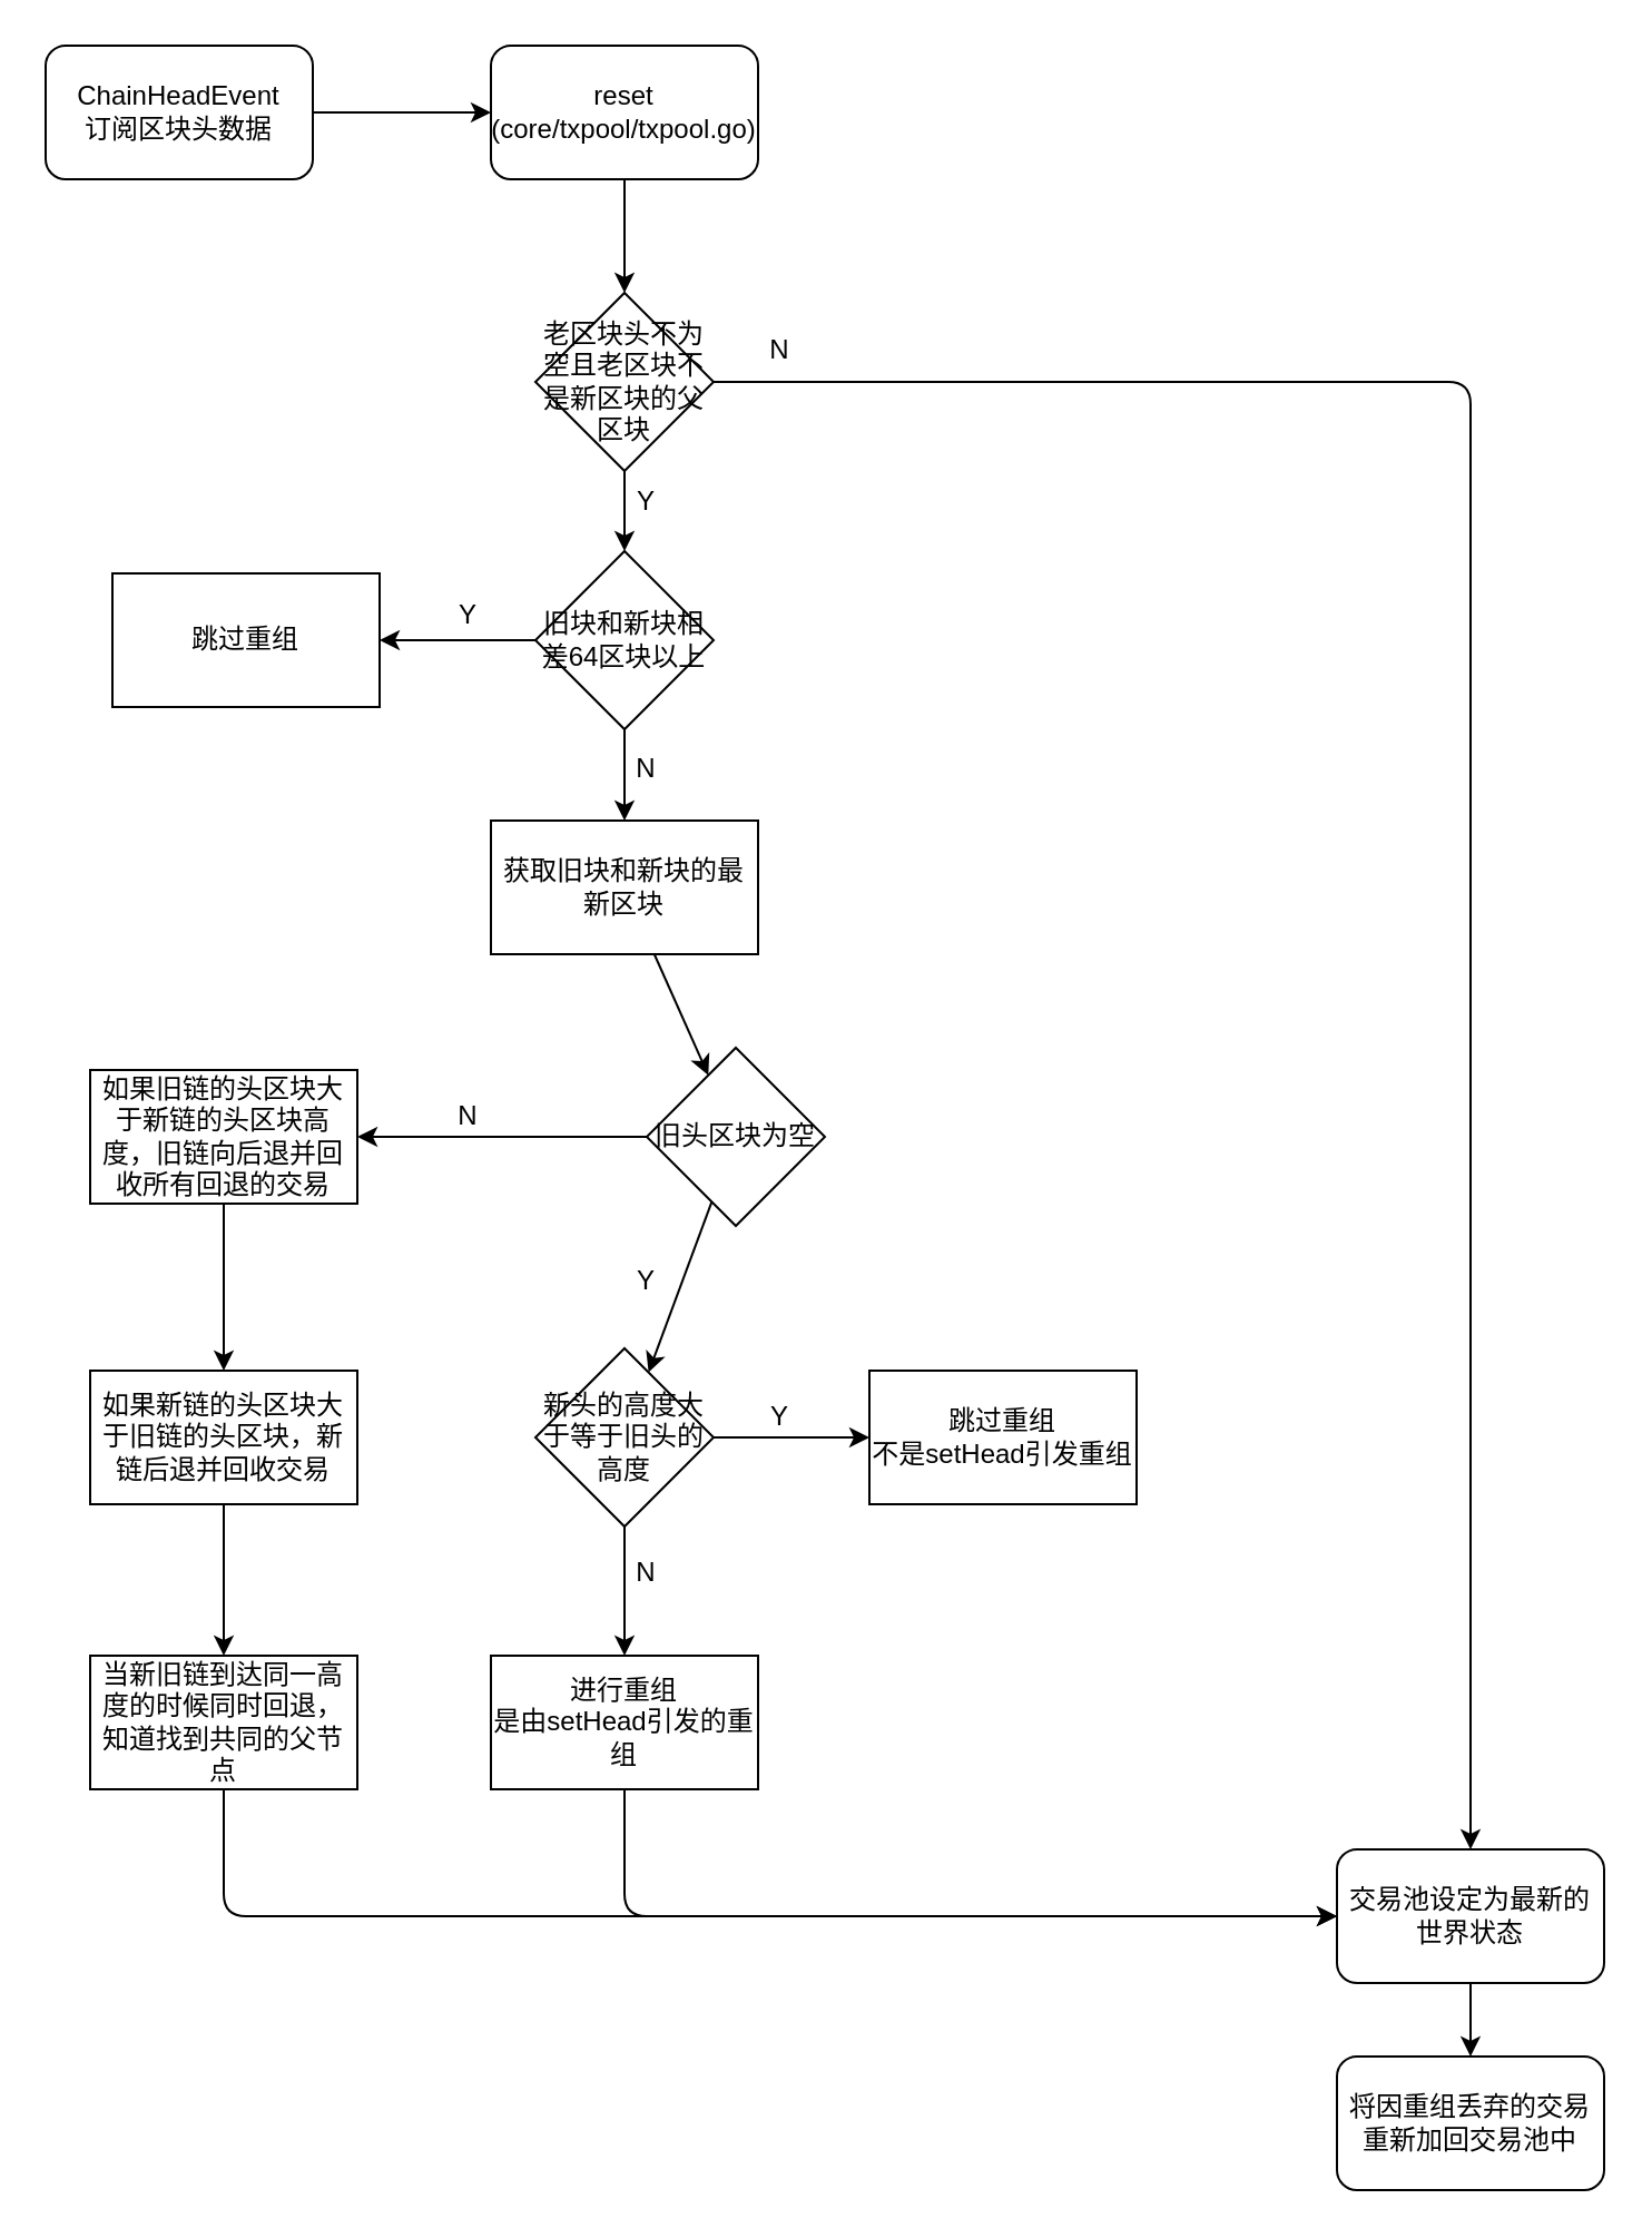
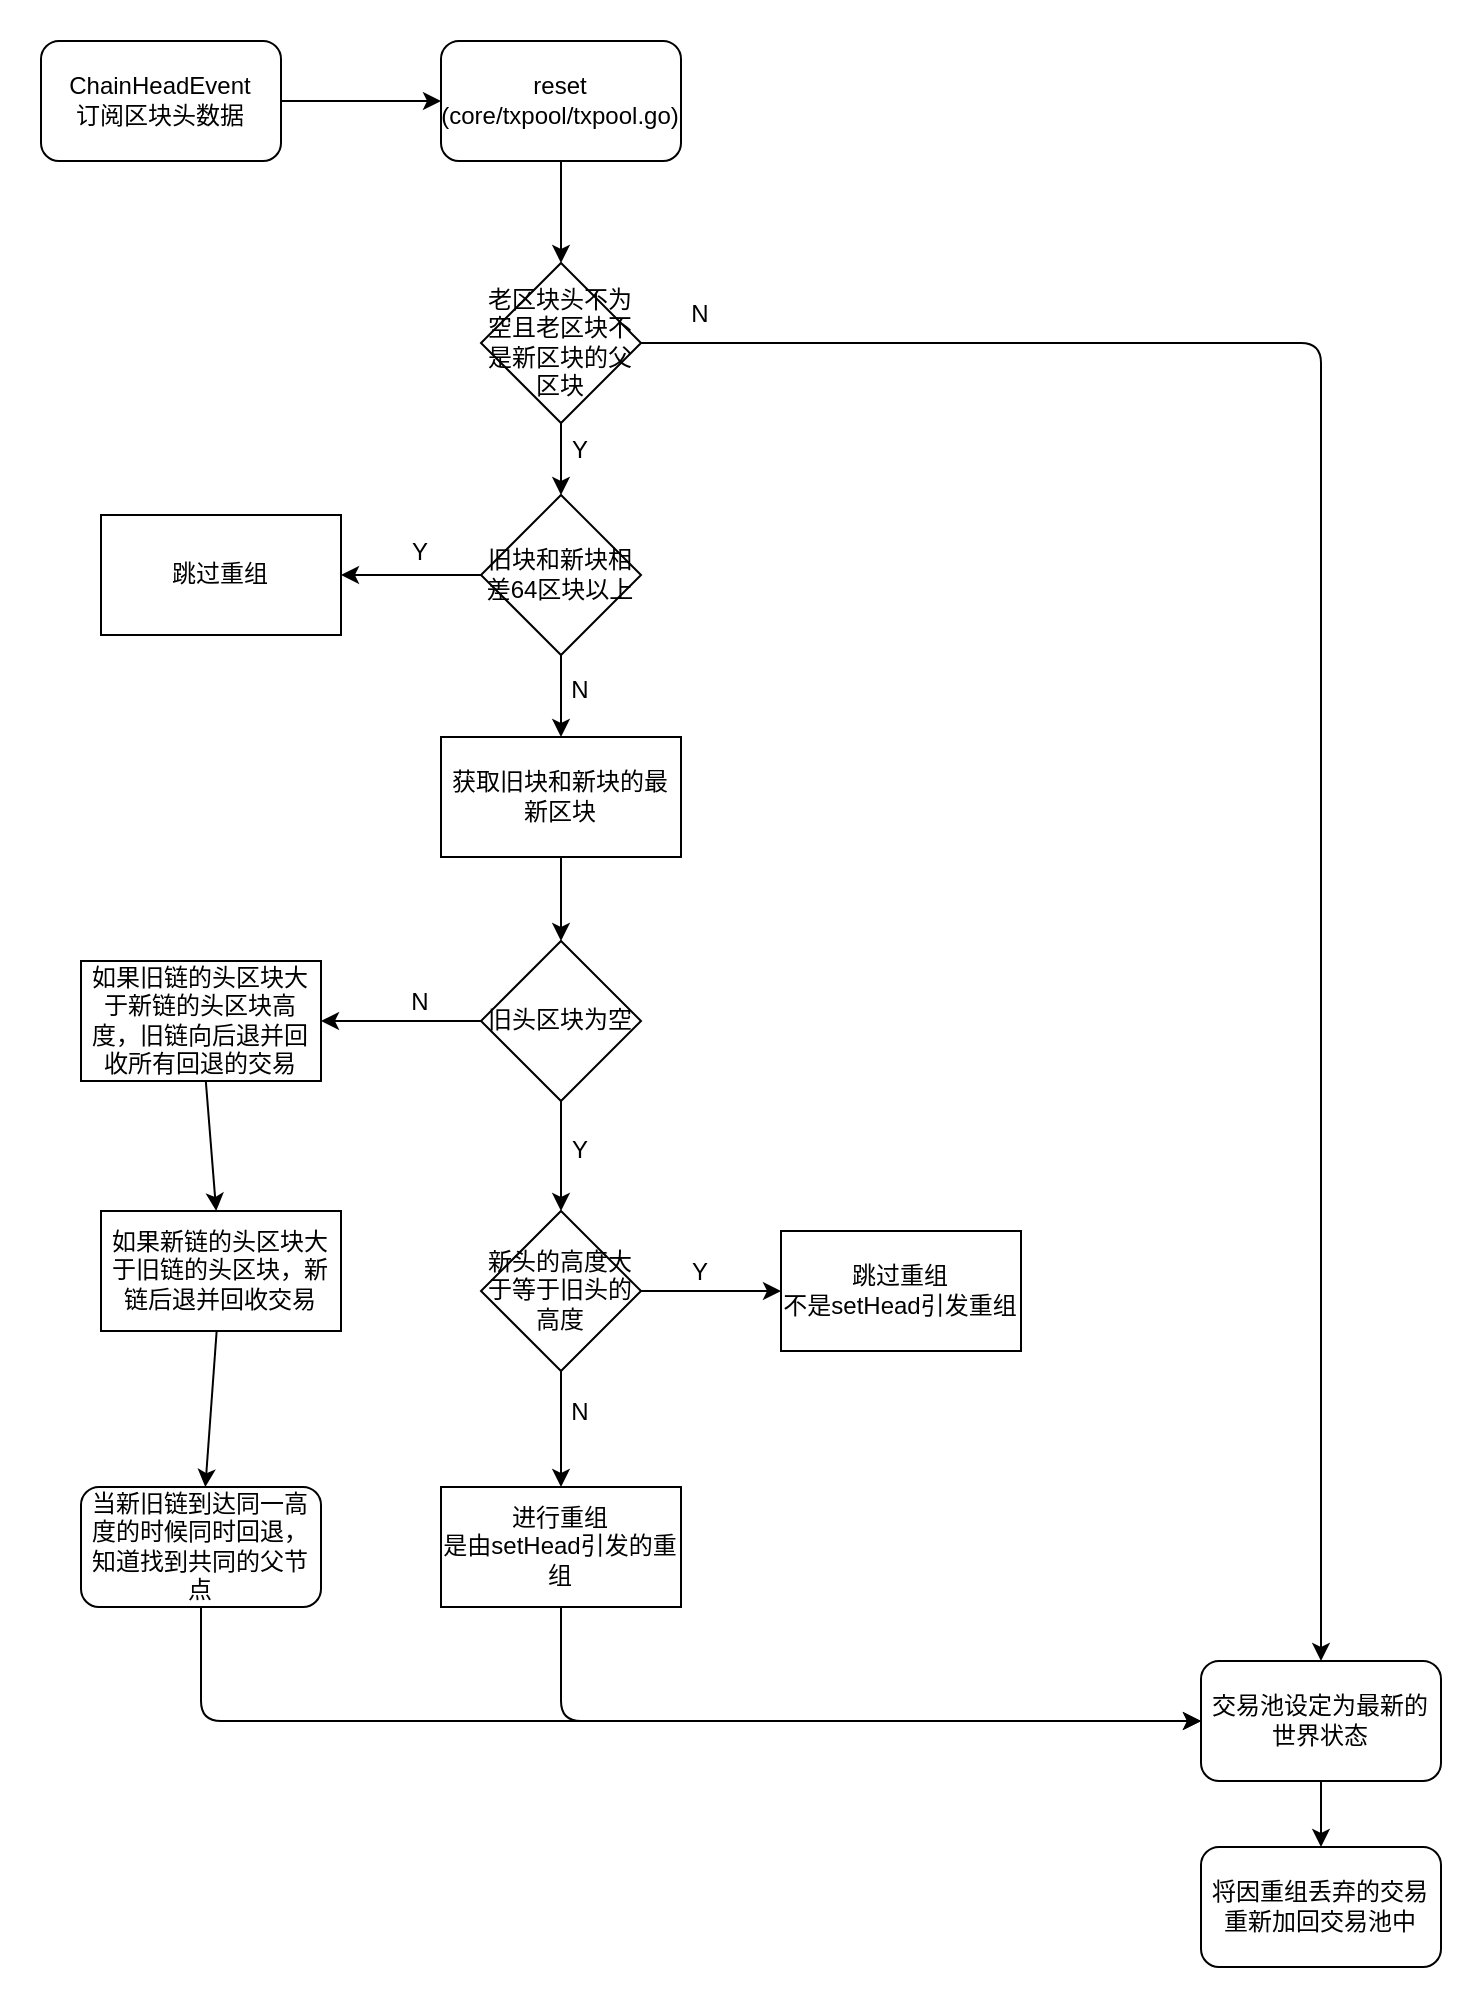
  <mxCell id="0" />
  <mxCell id="1" parent="0" />
  <mxCell id="2" value="" style="edgeStyle=none;html=1;" parent="1" source="3" target="5" edge="1"><mxGeometry relative="1" as="geometry" /></mxCell>
  <mxCell id="3" value="ChainHeadEvent&lt;br&gt;订阅区块头数据" style="rounded=1;whiteSpace=wrap;html=1;" parent="1" vertex="1"><mxGeometry x="20" y="20" width="120" height="60" as="geometry" /></mxCell>
  <mxCell id="4" value="" style="edgeStyle=none;html=1;entryX=0.5;entryY=0;entryDx=0;entryDy=0;" parent="1" source="5" target="11" edge="1"><mxGeometry relative="1" as="geometry" /></mxCell>
  <mxCell id="5" value="reset&lt;br&gt;(core/txpool/txpool.go)" style="whiteSpace=wrap;html=1;rounded=1;" parent="1" vertex="1"><mxGeometry x="220" y="20" width="120" height="60" as="geometry" /></mxCell>
  <mxCell id="6" value="" style="edgeStyle=orthogonalEdgeStyle;html=1;exitX=1;exitY=0.5;exitDx=0;exitDy=0;" parent="1" source="11" target="9" edge="1"><mxGeometry relative="1" as="geometry" /></mxCell>
  <mxCell id="7" value="" style="edgeStyle=none;html=1;exitX=0.5;exitY=1;exitDx=0;exitDy=0;entryX=0.5;entryY=0;entryDx=0;entryDy=0;" parent="1" source="11" target="16" edge="1"><mxGeometry relative="1" as="geometry" /></mxCell>
  <mxCell id="8" value="" style="edgeStyle=none;html=1;" parent="1" source="9" target="10" edge="1"><mxGeometry relative="1" as="geometry" /></mxCell>
  <mxCell id="9" value="交易池设定为最新的世界状态" style="whiteSpace=wrap;html=1;rounded=1;" parent="1" vertex="1"><mxGeometry x="600" y="830" width="120" height="60" as="geometry" /></mxCell>
  <mxCell id="10" value="将因重组丢弃的交易重新加回交易池中" style="whiteSpace=wrap;html=1;rounded=1;" parent="1" vertex="1"><mxGeometry x="600" y="923" width="120" height="60" as="geometry" /></mxCell>
  <mxCell id="11" value="老区块头不为空且老区块不是新区块的父区块" style="rhombus;whiteSpace=wrap;html=1;" parent="1" vertex="1"><mxGeometry x="240" y="131" width="80" height="80" as="geometry" /></mxCell>
  <mxCell id="12" value="N" style="text;html=1;strokeColor=none;fillColor=none;align=center;verticalAlign=middle;whiteSpace=wrap;rounded=0;" parent="1" vertex="1"><mxGeometry x="320" y="142" width="60" height="30" as="geometry" /></mxCell>
  <mxCell id="13" value="Y" style="text;html=1;strokeColor=none;fillColor=none;align=center;verticalAlign=middle;whiteSpace=wrap;rounded=0;" parent="1" vertex="1"><mxGeometry x="260" y="210" width="60" height="30" as="geometry" /></mxCell>
  <mxCell id="14" value="" style="edgeStyle=none;html=1;" parent="1" source="16" target="17" edge="1"><mxGeometry relative="1" as="geometry" /></mxCell>
  <mxCell id="15" value="" style="edgeStyle=none;html=1;" parent="1" source="16" target="20" edge="1"><mxGeometry relative="1" as="geometry" /></mxCell>
  <mxCell id="16" value="旧块和新块相差64区块以上" style="rhombus;whiteSpace=wrap;html=1;" parent="1" vertex="1"><mxGeometry x="240" y="247" width="80" height="80" as="geometry" /></mxCell>
  <mxCell id="17" value="跳过重组" style="whiteSpace=wrap;html=1;" parent="1" vertex="1"><mxGeometry x="50" y="257" width="120" height="60" as="geometry" /></mxCell>
  <mxCell id="18" value="Y" style="text;html=1;strokeColor=none;fillColor=none;align=center;verticalAlign=middle;whiteSpace=wrap;rounded=0;" parent="1" vertex="1"><mxGeometry x="180" y="261" width="60" height="30" as="geometry" /></mxCell>
  <mxCell id="19" value="" style="edgeStyle=none;html=1;" parent="1" source="20" target="24" edge="1"><mxGeometry relative="1" as="geometry" /></mxCell>
  <mxCell id="20" value="获取旧块和新块的最新区块" style="whiteSpace=wrap;html=1;" parent="1" vertex="1"><mxGeometry x="220" y="368" width="120" height="60" as="geometry" /></mxCell>
  <mxCell id="21" value="N" style="text;html=1;strokeColor=none;fillColor=none;align=center;verticalAlign=middle;whiteSpace=wrap;rounded=0;" parent="1" vertex="1"><mxGeometry x="260" y="330" width="60" height="30" as="geometry" /></mxCell>
  <mxCell id="22" value="" style="edgeStyle=none;html=1;" parent="1" source="24" target="27" edge="1"><mxGeometry relative="1" as="geometry" /></mxCell>
  <mxCell id="23" value="" style="edgeStyle=none;html=1;" parent="1" source="24" target="35" edge="1"><mxGeometry relative="1" as="geometry" /></mxCell>
- <mxCell id="24" value="旧头区块为空" style="rhombus;whiteSpace=wrap;html=1;" parent="1" vertex="1"><mxGeometry x="290" y="470" width="80" height="80" as="geometry" /></mxCell>
+ <mxCell id="24" value="旧头区块为空" style="rhombus;whiteSpace=wrap;html=1;" parent="1" vertex="1"><mxGeometry x="240" y="470" width="80" height="80" as="geometry" /></mxCell>
  <mxCell id="25" value="" style="edgeStyle=none;html=1;" parent="1" source="27" target="29" edge="1"><mxGeometry relative="1" as="geometry" /></mxCell>
  <mxCell id="26" value="" style="edgeStyle=none;html=1;" parent="1" source="27" target="31" edge="1"><mxGeometry relative="1" as="geometry" /></mxCell>
  <mxCell id="27" value="新头的高度大于等于旧头的高度" style="rhombus;whiteSpace=wrap;html=1;" parent="1" vertex="1"><mxGeometry x="240" y="605" width="80" height="80" as="geometry" /></mxCell>
  <mxCell id="28" value="Y" style="text;html=1;strokeColor=none;fillColor=none;align=center;verticalAlign=middle;whiteSpace=wrap;rounded=0;" parent="1" vertex="1"><mxGeometry x="260" y="560" width="60" height="30" as="geometry" /></mxCell>
  <mxCell id="29" value="跳过重组&lt;br&gt;&lt;div&gt;不是setHead引发重组&lt;/div&gt;" style="whiteSpace=wrap;html=1;" parent="1" vertex="1"><mxGeometry x="390" y="615" width="120" height="60" as="geometry" /></mxCell>
  <mxCell id="30" value="" style="edgeStyle=orthogonalEdgeStyle;html=1;entryX=0;entryY=0.5;entryDx=0;entryDy=0;exitX=0.5;exitY=1;exitDx=0;exitDy=0;" parent="1" source="31" target="9" edge="1"><mxGeometry relative="1" as="geometry" /></mxCell>
  <mxCell id="31" value="进行重组&lt;br&gt;是由setHead引发的重组" style="whiteSpace=wrap;html=1;" parent="1" vertex="1"><mxGeometry x="220" y="743" width="120" height="60" as="geometry" /></mxCell>
  <mxCell id="32" value="Y" style="text;html=1;strokeColor=none;fillColor=none;align=center;verticalAlign=middle;whiteSpace=wrap;rounded=0;" parent="1" vertex="1"><mxGeometry x="320" y="621" width="60" height="30" as="geometry" /></mxCell>
  <mxCell id="33" value="N" style="text;html=1;strokeColor=none;fillColor=none;align=center;verticalAlign=middle;whiteSpace=wrap;rounded=0;" parent="1" vertex="1"><mxGeometry x="260" y="691" width="60" height="30" as="geometry" /></mxCell>
  <mxCell id="34" value="" style="edgeStyle=none;html=1;" parent="1" source="35" target="38" edge="1"><mxGeometry relative="1" as="geometry" /></mxCell>
  <mxCell id="35" value="如果旧链的头区块大于新链的头区块高度，旧链向后退并回收所有回退的交易" style="whiteSpace=wrap;html=1;" parent="1" vertex="1"><mxGeometry x="40" y="480" width="120" height="60" as="geometry" /></mxCell>
  <mxCell id="36" value="N" style="text;html=1;strokeColor=none;fillColor=none;align=center;verticalAlign=middle;whiteSpace=wrap;rounded=0;" parent="1" vertex="1"><mxGeometry x="180" y="486" width="60" height="30" as="geometry" /></mxCell>
  <mxCell id="37" value="" style="edgeStyle=none;html=1;" parent="1" source="38" target="40" edge="1"><mxGeometry relative="1" as="geometry" /></mxCell>
- <mxCell id="38" value="如果新链的头区块大于旧链的头区块，新链后退并回收交易" style="whiteSpace=wrap;html=1;" parent="1" vertex="1"><mxGeometry x="40" y="615" width="120" height="60" as="geometry" /></mxCell>
+ <mxCell id="38" value="如果新链的头区块大于旧链的头区块，新链后退并回收交易" style="whiteSpace=wrap;html=1;" parent="1" vertex="1"><mxGeometry x="50" y="605" width="120" height="60" as="geometry" /></mxCell>
  <mxCell id="39" value="" style="edgeStyle=orthogonalEdgeStyle;html=1;entryX=0;entryY=0.5;entryDx=0;entryDy=0;exitX=0.5;exitY=1;exitDx=0;exitDy=0;" parent="1" source="40" target="9" edge="1"><mxGeometry relative="1" as="geometry" /></mxCell>
- <mxCell id="40" value="当新旧链到达同一高度的时候同时回退，知道找到共同的父节点" style="whiteSpace=wrap;html=1;" parent="1" vertex="1"><mxGeometry x="40" y="743" width="120" height="60" as="geometry" /></mxCell>
+ <mxCell id="40" value="当新旧链到达同一高度的时候同时回退，知道找到共同的父节点" style="whiteSpace=wrap;html=1;rounded=1;" parent="1" vertex="1"><mxGeometry x="40" y="743" width="120" height="60" as="geometry" /></mxCell>
